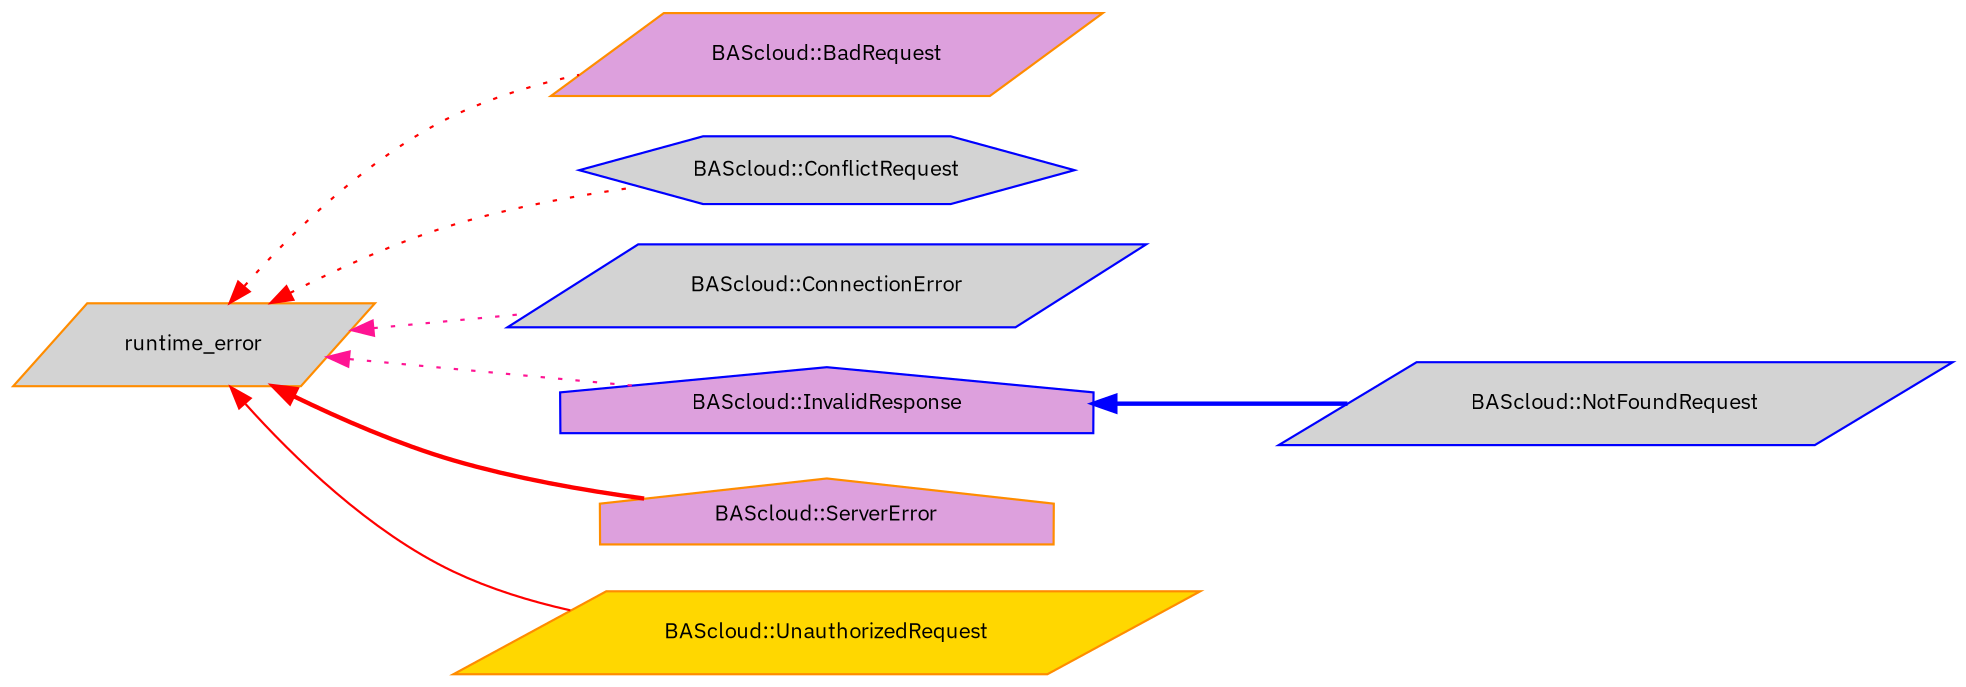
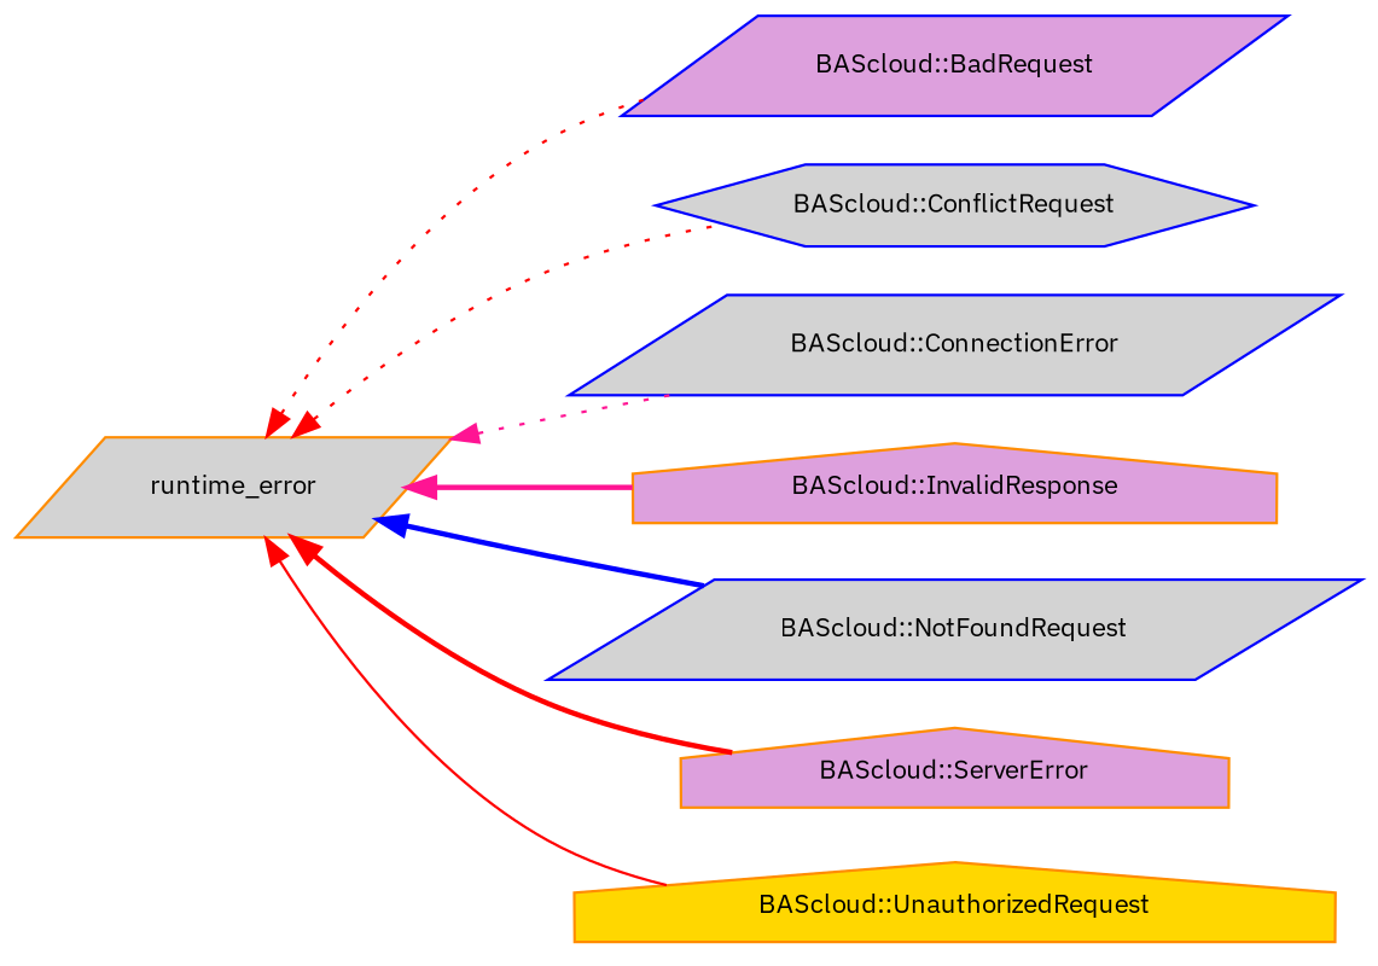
  digraph {
    fontname="IBM Plex Sans"
    rankdir=LR
    node [color=darkorange fillcolor=lightgrey fontname="IBM Plex Sans" fontsize=10 shape=parallelogram style=filled]
    edge [color=red dir=back fontname="IBM Plex Sans" fontsize=10 labelfontname=Helvetica labelfontsize=10 style=dotted]
    n1 [height=0.2 label=runtime_error width=0.4]
-   n2 [fillcolor=plum height=0.2 label="BAScloud::BadRequest" width=0.4]
+   n2 [color=blue fillcolor=plum height=0.2 label="BAScloud::BadRequest" width=0.4]
    n3 [color=blue height=0.2 label="BAScloud::ConflictRequest" shape=hexagon width=0.4]
    n4 [color=blue height=0.2 label="BAScloud::ConnectionError" width=0.4]
-   n5 [color=blue fillcolor=plum height=0.2 label="BAScloud::InvalidResponse" shape=house width=0.4]
+   n5 [fillcolor=plum height=0.2 label="BAScloud::InvalidResponse" shape=house width=0.4]
    n6 [color=blue height=0.2 label="BAScloud::NotFoundRequest" width=0.4]
    n7 [fillcolor=plum height=0.2 label="BAScloud::ServerError" shape=house width=0.4]
-   n8 [fillcolor=gold height=0.2 label="BAScloud::UnauthorizedRequest" width=0.4]
+   n8 [fillcolor=gold height=0.2 label="BAScloud::UnauthorizedRequest" shape=house width=0.4]
    n1 -> n2
    n1 -> n3
    n1 -> n4 [color=deeppink]
-   n1 -> n5 [color=deeppink]
-   n5 -> n6 [color=blue style=bold]
+   n1 -> n5 [color=deeppink style=bold]
+   n1 -> n6 [color=blue style=bold]
    n1 -> n7 [style=bold]
    n1 -> n8 [style=solid]
  }
